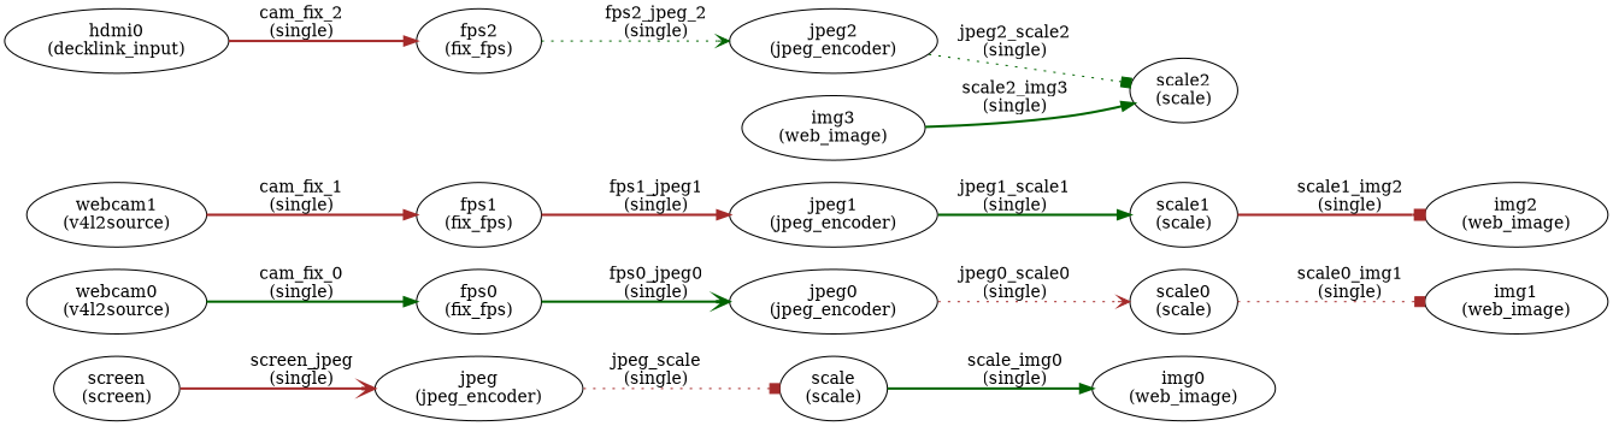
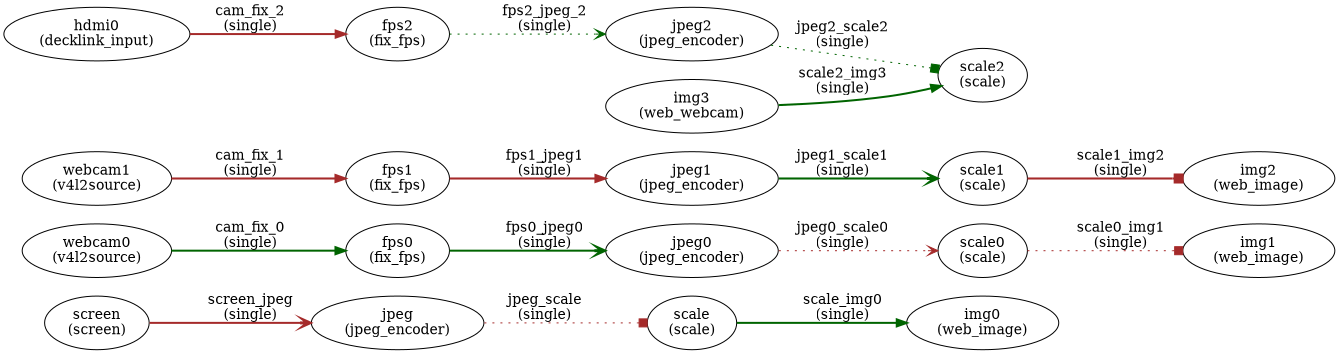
  digraph {
    rankdir=LR
    edge [arrowhead=normal color=brown style=bold]
    n1 [label="screen\n(screen)"]
    n2 [label="jpeg\n(jpeg_encoder)"]
    n3 [label="scale\n(scale)"]
    n4 [label="webcam0\n(v4l2source)"]
    n5 [label="fps0\n(fix_fps)"]
    n6 [label="jpeg0\n(jpeg_encoder)"]
    n7 [label="webcam1\n(v4l2source)"]
    n8 [label="fps1\n(fix_fps)"]
    n9 [label="jpeg1\n(jpeg_encoder)"]
    n10 [label="hdmi0\n(decklink_input)"]
    n11 [label="fps2\n(fix_fps)"]
    n12 [label="jpeg2\n(jpeg_encoder)"]
    n13 [label="scale0\n(scale)"]
    n14 [label="scale1\n(scale)"]
    n15 [label="scale2\n(scale)"]
    n16 [label="img0\n(web_image)"]
    n17 [label="img1\n(web_image)"]
    n18 [label="img2\n(web_image)"]
-   n19 [label="img3\n(web_image)"]
+   n19 [label="img3\n(web_webcam)"]
    n1 -> n2 [arrowhead=vee label="screen_jpeg\n(single)"]
    n2 -> n3 [arrowhead=box label="jpeg_scale\n(single)" style=dotted]
    n3 -> n16 [color=darkgreen label="scale_img0\n(single)"]
    n4 -> n5 [color=darkgreen label="cam_fix_0\n(single)"]
    n5 -> n6 [arrowhead=vee color=darkgreen label="fps0_jpeg0\n(single)"]
    n6 -> n13 [arrowhead=vee label="jpeg0_scale0\n(single)" style=dotted]
    n7 -> n8 [label="cam_fix_1\n(single)"]
    n8 -> n9 [label="fps1_jpeg1\n(single)"]
-   n9 -> n14 [color=darkgreen label="jpeg1_scale1\n(single)"]
+   n9 -> n14 [arrowhead=vee color=darkgreen label="jpeg1_scale1\n(single)"]
    n10 -> n11 [label="cam_fix_2\n(single)"]
    n11 -> n12 [arrowhead=vee color=darkgreen label="fps2_jpeg_2\n(single)" style=dotted]
    n12 -> n15 [arrowhead=box color=darkgreen label="jpeg2_scale2\n(single)" style=dotted]
    n13 -> n17 [arrowhead=box label="scale0_img1\n(single)" style=dotted]
    n14 -> n18 [arrowhead=box label="scale1_img2\n(single)"]
    n19 -> n15 [color=darkgreen label="scale2_img3\n(single)"]
  }
